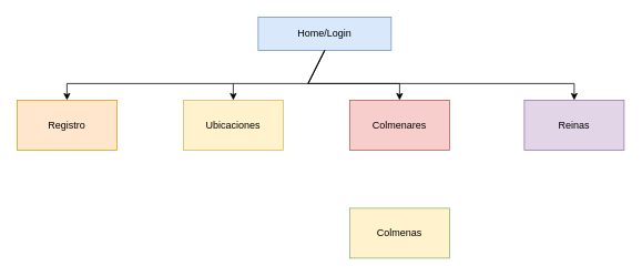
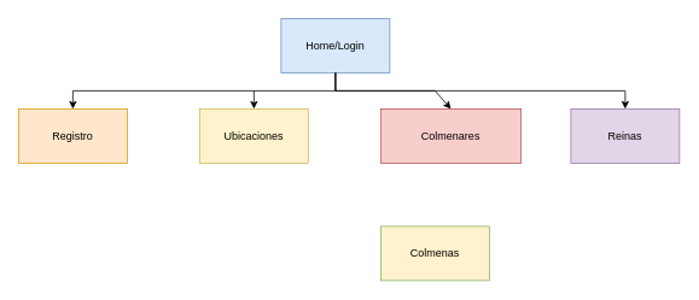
  <mxCell id="0" />
  <mxCell id="1" parent="0" />
- <mxCell id="2" value="Home/Login" style="rounded=0;whiteSpace=wrap;html=1;fillColor=#dae8fc;strokeColor=#6c8ebf;" vertex="1" parent="1"><mxGeometry x="310" y="20" width="160" height="40" as="geometry" /></mxCell>
+ <mxCell id="2" value="Home/Login" style="rounded=0;whiteSpace=wrap;html=1;fillColor=#dae8fc;strokeColor=#6c8ebf;" vertex="1" parent="1"><mxGeometry x="310" y="20" width="120" height="60" as="geometry" /></mxCell>
  <mxCell id="3" value="Registro" style="rounded=0;whiteSpace=wrap;html=1;fillColor=#ffe6cc;strokeColor=#d79b00;" vertex="1" parent="1"><mxGeometry x="20" y="120" width="120" height="60" as="geometry" /></mxCell>
- <mxCell id="4" value="Colmenares" style="rounded=0;whiteSpace=wrap;html=1;fillColor=#f8cecc;strokeColor=#b85450;" vertex="1" parent="1"><mxGeometry x="420" y="120" width="120" height="60" as="geometry" /></mxCell>
+ <mxCell id="4" value="Colmenares" style="rounded=0;whiteSpace=wrap;html=1;fillColor=#f8cecc;strokeColor=#b85450;" vertex="1" parent="1"><mxGeometry x="420" y="120" width="155" height="60" as="geometry" /></mxCell>
  <mxCell id="5" value="Colmenas" style="rounded=0;whiteSpace=wrap;html=1;fillColor=#fff2cc;strokeColor=#82b366;" vertex="1" parent="1"><mxGeometry x="420" y="250" width="120" height="60" as="geometry" /></mxCell>
  <mxCell id="6" value="Reinas" style="rounded=0;whiteSpace=wrap;html=1;fillColor=#e1d5e7;strokeColor=#9673a6;" vertex="1" parent="1"><mxGeometry x="630" y="120" width="120" height="60" as="geometry" /></mxCell>
  <mxCell id="7" value="Ubicaciones" style="rounded=0;whiteSpace=wrap;html=1;fillColor=#fff2cc;strokeColor=#d6b656;" vertex="1" parent="1"><mxGeometry x="220" y="120" width="120" height="60" as="geometry" /></mxCell>
  <mxCell id="8" value="" style="endArrow=classic;html=1;rounded=0;exitX=0.5;exitY=1;exitDx=0;exitDy=0;entryX=0.5;entryY=0;entryDx=0;entryDy=0;" edge="1" parent="1" source="2" target="3"><mxGeometry width="50" height="50" relative="1" as="geometry"><mxPoint x="370" y="190" as="sourcePoint" /><mxPoint x="420" y="140" as="targetPoint" /><Array as="points"><mxPoint x="370" y="100" /><mxPoint x="80" y="100" /></Array></mxGeometry></mxCell>
  <mxCell id="9" value="" style="endArrow=classic;html=1;rounded=0;entryX=0.5;entryY=0;entryDx=0;entryDy=0;" edge="1" parent="1" target="7"><mxGeometry width="50" height="50" relative="1" as="geometry"><mxPoint x="280" y="100" as="sourcePoint" /><mxPoint x="420" y="140" as="targetPoint" /></mxGeometry></mxCell>
  <mxCell id="10" value="" style="endArrow=classic;html=1;rounded=0;entryX=0.5;entryY=0;entryDx=0;entryDy=0;exitX=0.5;exitY=1;exitDx=0;exitDy=0;" edge="1" parent="1" source="2" target="4"><mxGeometry width="50" height="50" relative="1" as="geometry"><mxPoint x="370" y="190" as="sourcePoint" /><mxPoint x="420" y="140" as="targetPoint" /><Array as="points"><mxPoint x="370" y="100" /><mxPoint x="480" y="100" /></Array></mxGeometry></mxCell>
  <mxCell id="11" value="" style="endArrow=classic;html=1;rounded=0;exitX=0.5;exitY=1;exitDx=0;exitDy=0;" edge="1" parent="1" source="2"><mxGeometry width="50" height="50" relative="1" as="geometry"><mxPoint x="370" y="190" as="sourcePoint" /><mxPoint x="690" y="120" as="targetPoint" /><Array as="points"><mxPoint x="370" y="100" /><mxPoint x="690" y="100" /></Array></mxGeometry></mxCell>
